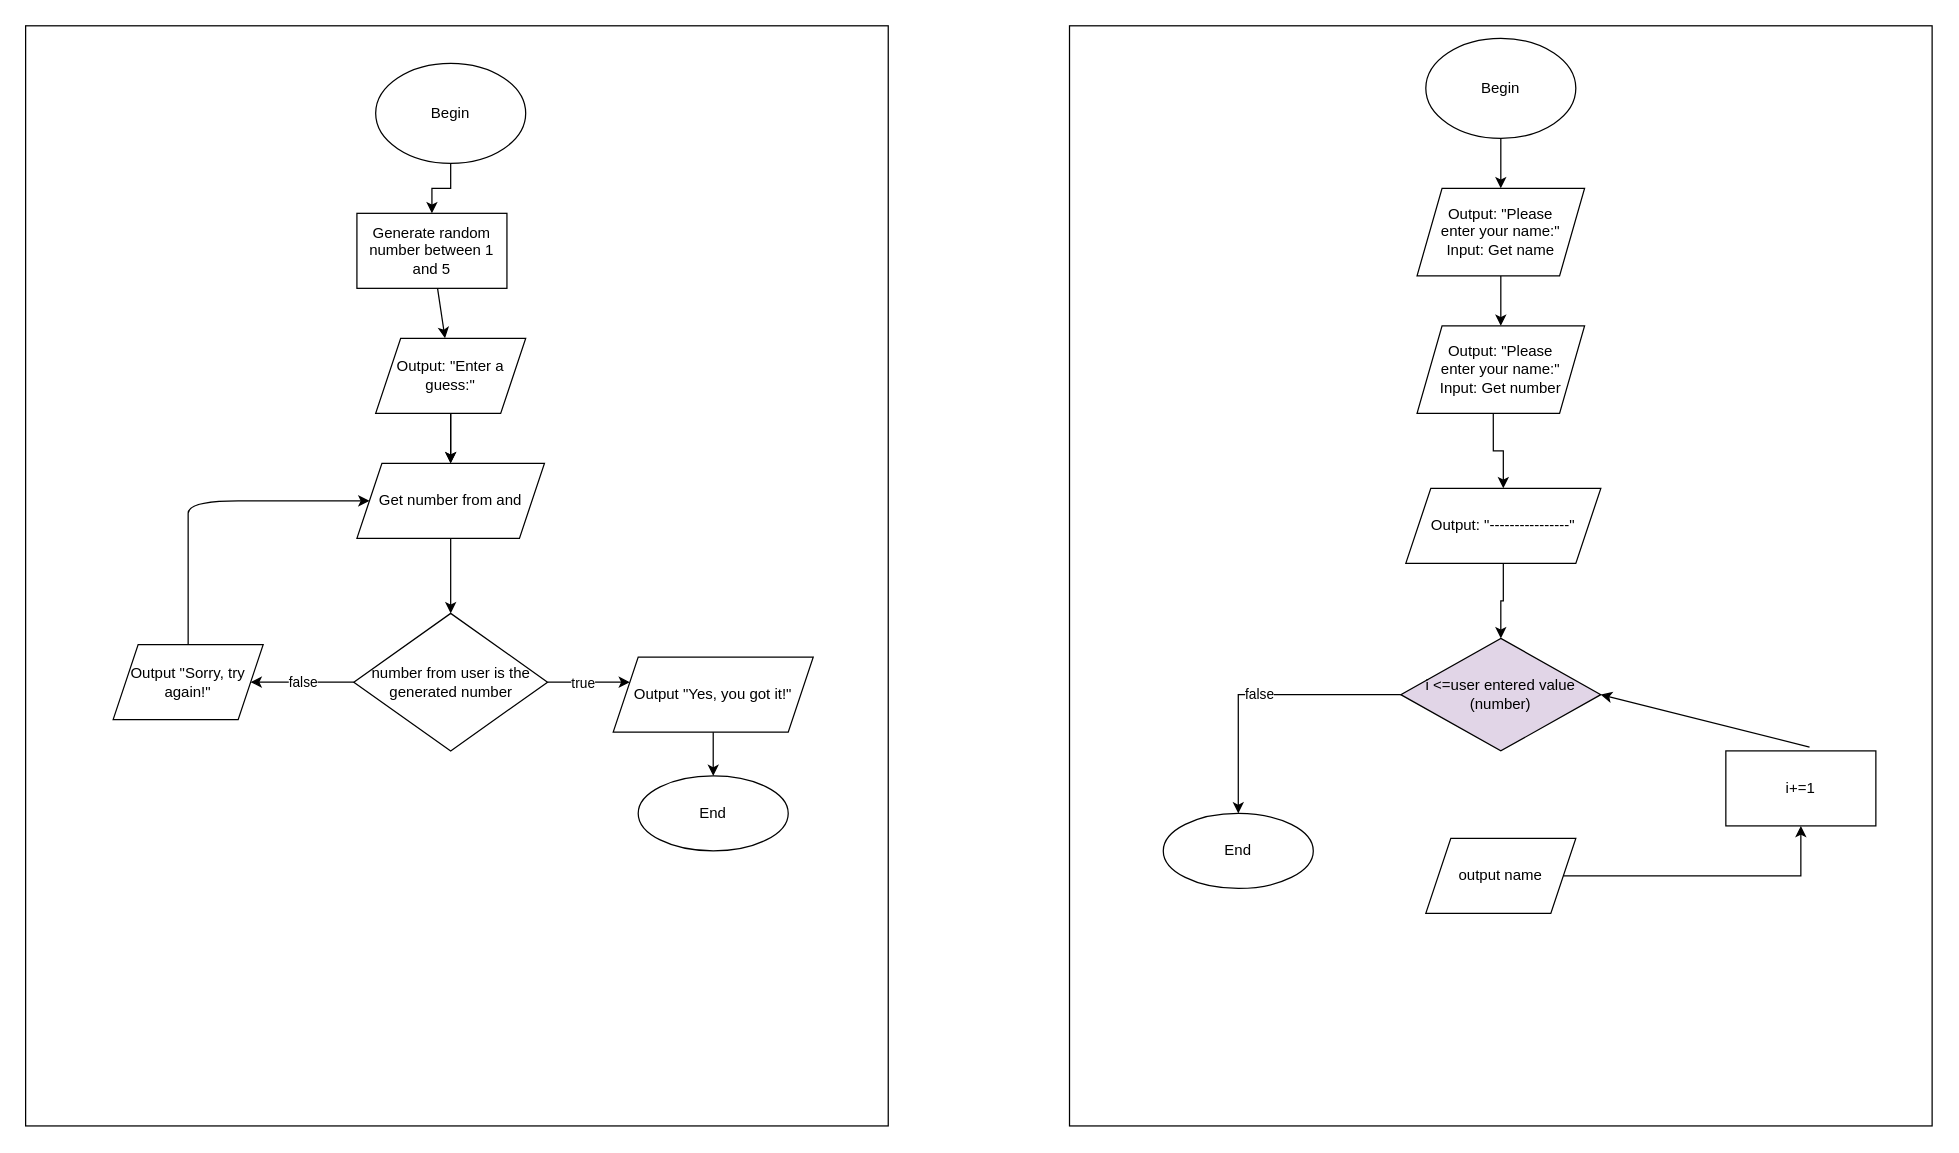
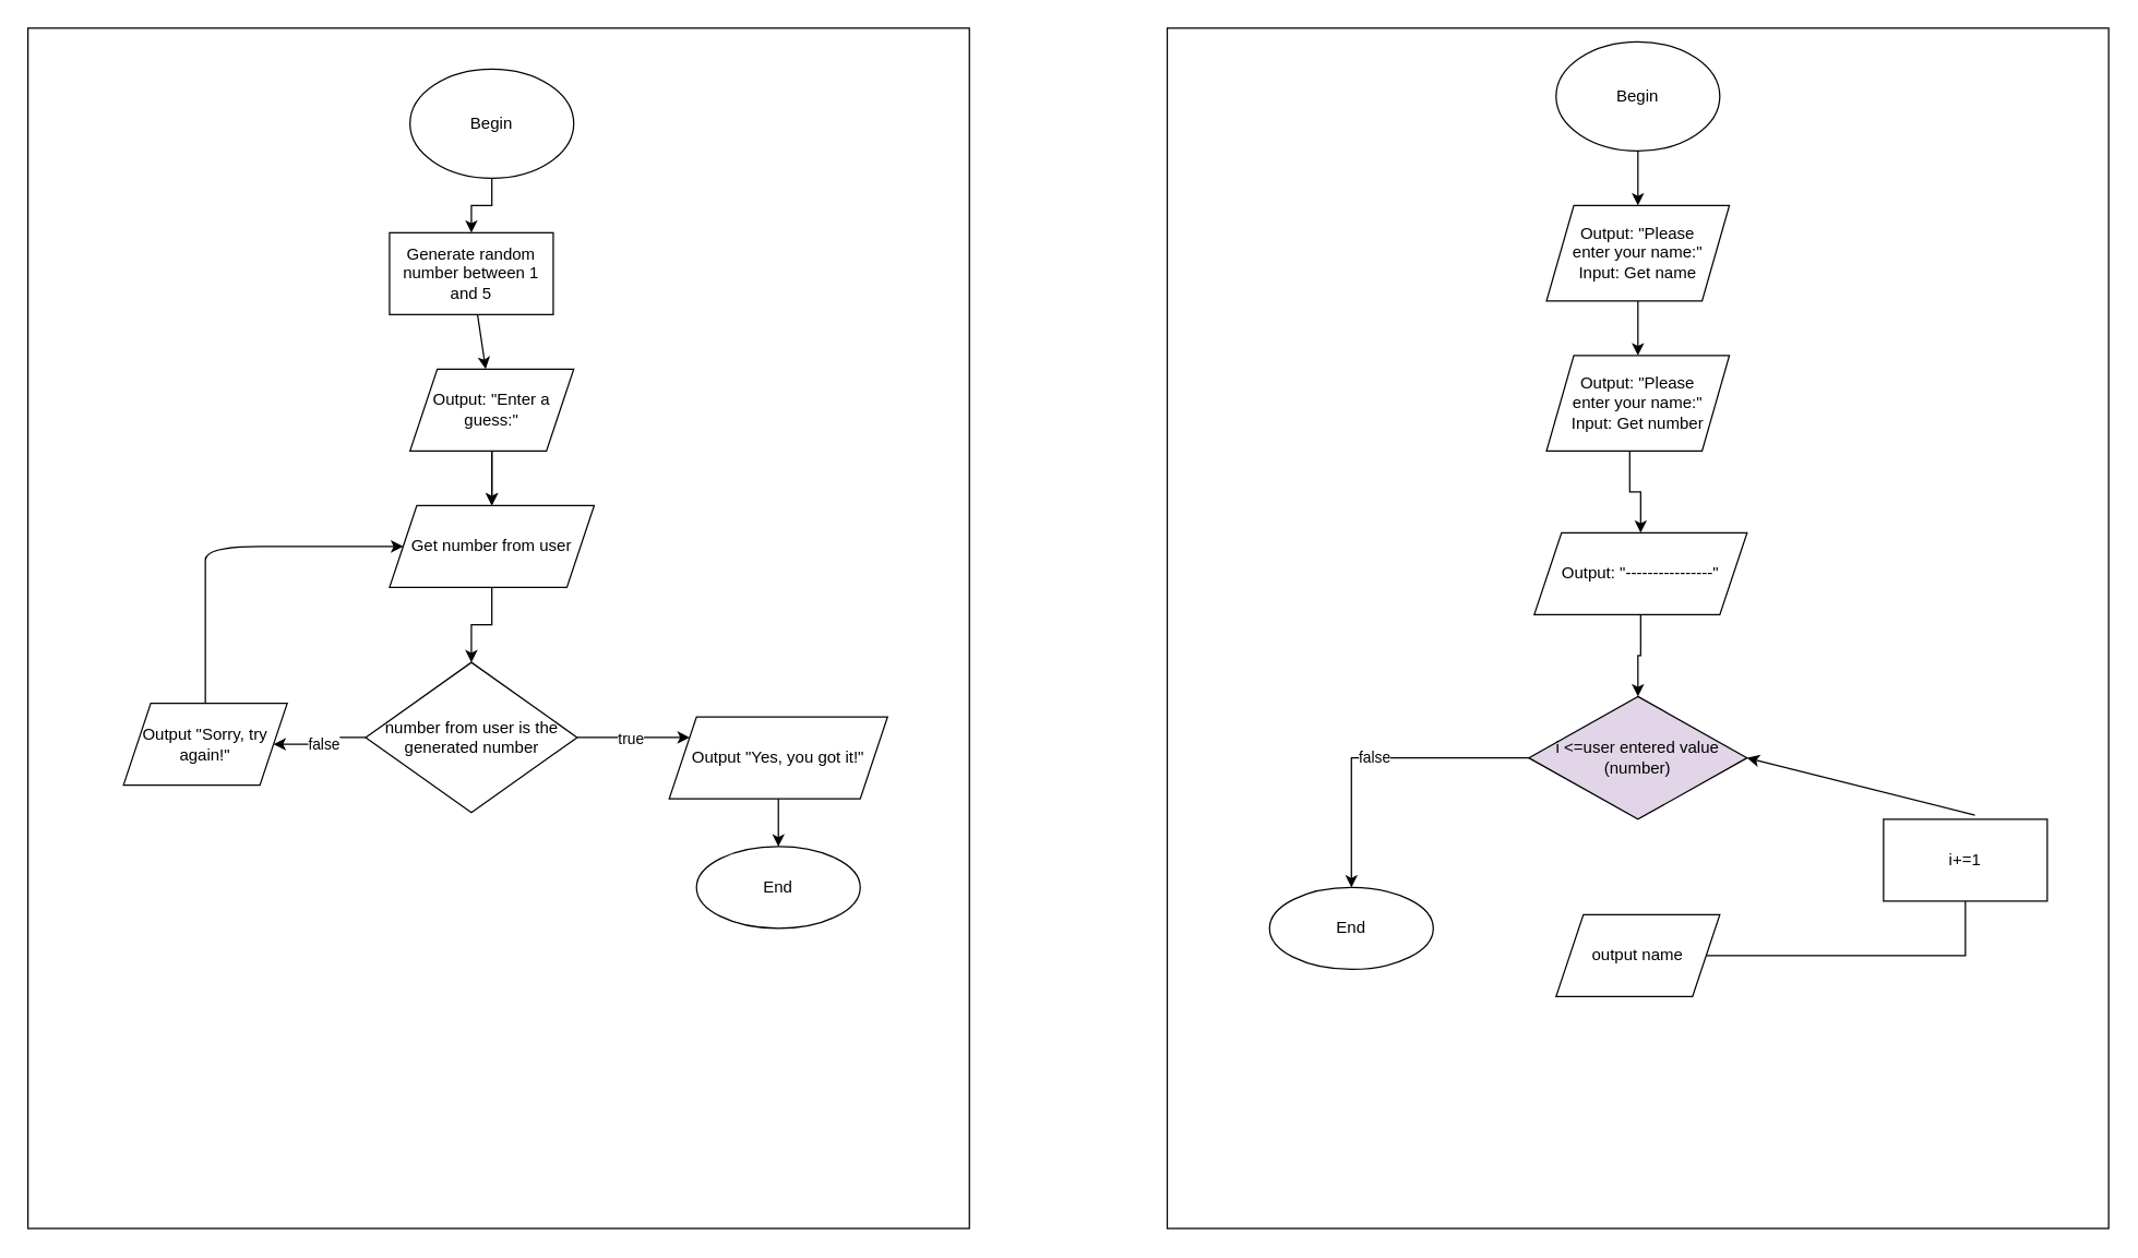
  <mxCell id="0" />
  <mxCell id="1" parent="0" />
  <mxCell id="2" value="" style="rounded=0;whiteSpace=wrap;html=1;" parent="1" vertex="1"><mxGeometry x="20" y="20" width="690" height="880" as="geometry" /></mxCell>
  <mxCell id="3" value="" style="rounded=0;whiteSpace=wrap;html=1;" parent="1" vertex="1"><mxGeometry x="855" y="20" width="690" height="880" as="geometry" /></mxCell>
  <mxCell id="4" value="" style="edgeStyle=orthogonalEdgeStyle;rounded=0;orthogonalLoop=1;jettySize=auto;html=1;" parent="1" source="5" target="31" edge="1"><mxGeometry relative="1" as="geometry" /></mxCell>
  <mxCell id="5" value="Begin" style="ellipse;whiteSpace=wrap;html=1;" parent="1" vertex="1"><mxGeometry x="1140" y="30" width="120" height="80" as="geometry" /></mxCell>
  <mxCell id="6" value="" style="edgeStyle=orthogonalEdgeStyle;rounded=0;orthogonalLoop=1;jettySize=auto;html=1;exitX=0.455;exitY=1;exitDx=0;exitDy=0;exitPerimeter=0;" parent="1" source="32" target="33" edge="1"><mxGeometry relative="1" as="geometry"><mxPoint x="1200" y="320" as="sourcePoint" /><mxPoint x="1194" y="400" as="targetPoint" /></mxGeometry></mxCell>
  <mxCell id="7" value="" style="edgeStyle=orthogonalEdgeStyle;rounded=0;orthogonalLoop=1;jettySize=auto;html=1;" parent="1" source="33" target="9" edge="1"><mxGeometry relative="1" as="geometry"><mxPoint x="1200" y="460" as="sourcePoint" /></mxGeometry></mxCell>
  <mxCell id="8" value="false" style="edgeStyle=orthogonalEdgeStyle;rounded=0;orthogonalLoop=1;jettySize=auto;html=1;" parent="1" source="9" target="14" edge="1"><mxGeometry relative="1" as="geometry" /></mxCell>
  <mxCell id="9" value="i &amp;lt;=user entered value (number)" style="rhombus;whiteSpace=wrap;html=1;fillColor=#e1d5e7;" parent="1" vertex="1"><mxGeometry x="1120" y="510" width="160" height="90" as="geometry" /></mxCell>
- <mxCell id="10" value="" style="edgeStyle=orthogonalEdgeStyle;rounded=0;orthogonalLoop=1;jettySize=auto;html=1;" parent="1" source="11" target="12" edge="1"><mxGeometry relative="1" as="geometry" /></mxCell>
+ <mxCell id="10" value="" style="edgeStyle=orthogonalEdgeStyle;rounded=0;orthogonalLoop=1;jettySize=auto;html=1;endArrow=none;" parent="1" source="11" target="12" edge="1"><mxGeometry relative="1" as="geometry" /></mxCell>
  <mxCell id="11" value="output name" style="shape=parallelogram;perimeter=parallelogramPerimeter;whiteSpace=wrap;html=1;fixedSize=1;" parent="1" vertex="1"><mxGeometry x="1140" y="670" width="120" height="60" as="geometry" /></mxCell>
  <mxCell id="12" value="i+=1" style="whiteSpace=wrap;html=1;" parent="1" vertex="1"><mxGeometry x="1380" y="600" width="120" height="60" as="geometry" /></mxCell>
  <mxCell id="13" value="" style="endArrow=classic;html=1;rounded=0;exitX=0.558;exitY=-0.05;exitDx=0;exitDy=0;exitPerimeter=0;entryX=1;entryY=0.5;entryDx=0;entryDy=0;" parent="1" source="12" target="9" edge="1"><mxGeometry width="50" height="50" relative="1" as="geometry"><mxPoint x="1440" y="590" as="sourcePoint" /><mxPoint x="1470" y="510" as="targetPoint" /></mxGeometry></mxCell>
  <mxCell id="14" value="End" style="ellipse;whiteSpace=wrap;html=1;" parent="1" vertex="1"><mxGeometry x="930" y="650" width="120" height="60" as="geometry" /></mxCell>
  <mxCell id="15" value="" style="edgeStyle=orthogonalEdgeStyle;rounded=0;orthogonalLoop=1;jettySize=auto;html=1;" parent="1" source="16" target="17" edge="1"><mxGeometry relative="1" as="geometry" /></mxCell>
  <mxCell id="16" value="Begin" style="ellipse;whiteSpace=wrap;html=1;" parent="1" vertex="1"><mxGeometry x="300" y="50" width="120" height="80" as="geometry" /></mxCell>
  <mxCell id="17" value="Generate random number between 1 and 5" style="whiteSpace=wrap;html=1;" parent="1" vertex="1"><mxGeometry x="285" y="170" width="120" height="60" as="geometry" /></mxCell>
  <mxCell id="18" value="" style="edgeStyle=orthogonalEdgeStyle;rounded=0;orthogonalLoop=1;jettySize=auto;html=1;" parent="1" source="19" target="24" edge="1"><mxGeometry relative="1" as="geometry" /></mxCell>
- <mxCell id="19" value="Get number from and" style="shape=parallelogram;perimeter=parallelogramPerimeter;whiteSpace=wrap;html=1;fixedSize=1;" parent="1" vertex="1"><mxGeometry x="285" y="370" width="150" height="60" as="geometry" /></mxCell>
+ <mxCell id="19" value="Get number from user" style="shape=parallelogram;perimeter=parallelogramPerimeter;whiteSpace=wrap;html=1;fixedSize=1;" parent="1" vertex="1"><mxGeometry x="285" y="370" width="150" height="60" as="geometry" /></mxCell>
  <mxCell id="20" value="" style="endArrow=classic;html=1;rounded=0;entryX=0.5;entryY=0;entryDx=0;entryDy=0;" parent="1" target="19" edge="1"><mxGeometry width="50" height="50" relative="1" as="geometry"><mxPoint x="360" y="330" as="sourcePoint" /><mxPoint x="410" y="220" as="targetPoint" /></mxGeometry></mxCell>
  <mxCell id="21" value="" style="edgeStyle=orthogonalEdgeStyle;rounded=0;orthogonalLoop=1;jettySize=auto;html=1;" parent="1" source="24" target="27" edge="1"><mxGeometry relative="1" as="geometry"><mxPoint x="540" y="600" as="targetPoint" /><Array as="points"><mxPoint x="540" y="545" /></Array></mxGeometry></mxCell>
  <mxCell id="22" value="true" style="edgeLabel;html=1;align=center;verticalAlign=middle;resizable=0;points=[];" parent="21" vertex="1" connectable="0"><mxGeometry x="0.285" y="-3" relative="1" as="geometry"><mxPoint x="-14" y="-3" as="offset" /></mxGeometry></mxCell>
  <mxCell id="23" value="false" style="edgeStyle=orthogonalEdgeStyle;rounded=0;orthogonalLoop=1;jettySize=auto;html=1;" parent="1" source="24" target="25" edge="1"><mxGeometry relative="1" as="geometry" /></mxCell>
- <mxCell id="24" value="number from user is the generated number" style="rhombus;whiteSpace=wrap;html=1;" parent="1" vertex="1"><mxGeometry x="282.5" y="490" width="155" height="110" as="geometry" /></mxCell>
+ <mxCell id="24" value="number from user is the generated number" style="rhombus;whiteSpace=wrap;html=1;" parent="1" vertex="1"><mxGeometry x="267.5" y="485" width="155" height="110" as="geometry" /></mxCell>
  <mxCell id="25" value="Output &quot;Sorry, try again!&quot;" style="shape=parallelogram;perimeter=parallelogramPerimeter;whiteSpace=wrap;html=1;fixedSize=1;" parent="1" vertex="1"><mxGeometry x="90" y="515" width="120" height="60" as="geometry" /></mxCell>
  <mxCell id="26" value="" style="curved=1;endArrow=classic;html=1;rounded=0;exitX=0.5;exitY=0;exitDx=0;exitDy=0;" parent="1" source="25" target="19" edge="1"><mxGeometry width="50" height="50" relative="1" as="geometry"><mxPoint x="350" y="420" as="sourcePoint" /><mxPoint x="400" y="370" as="targetPoint" /><Array as="points"><mxPoint x="150" y="470" /><mxPoint x="150" y="420" /><mxPoint x="150" y="400" /><mxPoint x="230" y="400" /><mxPoint x="290" y="400" /></Array></mxGeometry></mxCell>
  <mxCell id="27" value="Output &quot;Yes, you got it!&quot;" style="shape=parallelogram;perimeter=parallelogramPerimeter;whiteSpace=wrap;html=1;fixedSize=1;" parent="1" vertex="1"><mxGeometry x="490" y="525" width="160" height="60" as="geometry" /></mxCell>
  <mxCell id="28" value="End" style="ellipse;whiteSpace=wrap;html=1;" parent="1" vertex="1"><mxGeometry x="510" y="620" width="120" height="60" as="geometry" /></mxCell>
  <mxCell id="29" value="" style="endArrow=classic;html=1;rounded=0;exitX=0.5;exitY=1;exitDx=0;exitDy=0;entryX=0.5;entryY=0;entryDx=0;entryDy=0;" parent="1" source="27" target="28" edge="1"><mxGeometry width="50" height="50" relative="1" as="geometry"><mxPoint x="430" y="410" as="sourcePoint" /><mxPoint x="480" y="360" as="targetPoint" /></mxGeometry></mxCell>
  <mxCell id="30" value="" style="edgeStyle=orthogonalEdgeStyle;rounded=0;orthogonalLoop=1;jettySize=auto;html=1;" edge="1" parent="1" source="31" target="32"><mxGeometry relative="1" as="geometry"><mxPoint x="1200" y="260" as="targetPoint" /></mxGeometry></mxCell>
  <mxCell id="31" value="Output: &quot;Please enter your name:&quot;&lt;br&gt;Input: Get name" style="shape=parallelogram;perimeter=parallelogramPerimeter;whiteSpace=wrap;html=1;fixedSize=1;spacingTop=10;spacingBottom=10;spacingRight=10;spacingLeft=10;" vertex="1" parent="1"><mxGeometry x="1133" y="150" width="134" height="70" as="geometry" /></mxCell>
  <mxCell id="32" value="Output: &quot;Please enter your name:&quot;&lt;br&gt;Input: Get number" style="shape=parallelogram;perimeter=parallelogramPerimeter;whiteSpace=wrap;html=1;fixedSize=1;spacingTop=10;spacingBottom=10;spacingRight=10;spacingLeft=10;" vertex="1" parent="1"><mxGeometry x="1133" y="260" width="134" height="70" as="geometry" /></mxCell>
  <mxCell id="33" value="Output: &quot;----------------&quot;" style="shape=parallelogram;perimeter=parallelogramPerimeter;whiteSpace=wrap;html=1;fixedSize=1;" vertex="1" parent="1"><mxGeometry x="1124" y="390" width="156" height="60" as="geometry" /></mxCell>
  <mxCell id="34" value="" style="edgeStyle=orthogonalEdgeStyle;rounded=0;orthogonalLoop=1;jettySize=auto;html=1;" edge="1" parent="1" source="35" target="19"><mxGeometry relative="1" as="geometry" /></mxCell>
  <mxCell id="35" value="Output: &quot;Enter a guess:&quot;" style="shape=parallelogram;perimeter=parallelogramPerimeter;whiteSpace=wrap;html=1;fixedSize=1;" vertex="1" parent="1"><mxGeometry x="300" y="270" width="120" height="60" as="geometry" /></mxCell>
  <mxCell id="36" value="" style="endArrow=classic;html=1;rounded=0;" edge="1" parent="1" source="17" target="35"><mxGeometry width="50" height="50" relative="1" as="geometry"><mxPoint x="370" y="440" as="sourcePoint" /><mxPoint x="420" y="390" as="targetPoint" /></mxGeometry></mxCell>
